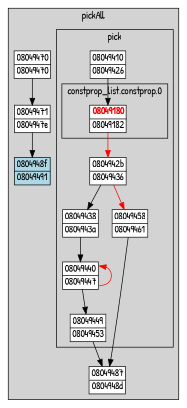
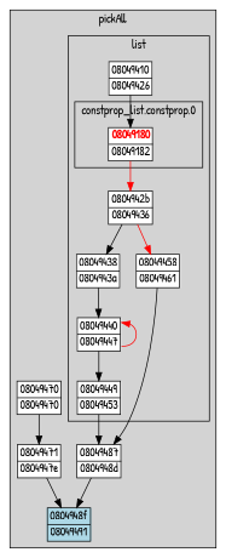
  digraph {
    fontname="Patrick Hand"
    node [fillcolor=white fontname="Patrick Hand" margin=0 shape=none style="filled,solid"]
    edge [fontname="Patrick Hand"]
    n1 [label=<<TABLE BORDER="1" CELLBORDER="0" CELLSPACING="0"><TR><TD><FONT COLOR="red"><B>08049180</B></FONT></TD></TR><HR/><TR><TD>08049182</TD></TR></TABLE>>]
    n2 [label=<<TABLE BORDER="1" CELLBORDER="0" CELLSPACING="0"><TR><TD>08049449</TD></TR><HR/><TR><TD>08049453</TD></TR></TABLE>>]
    n3 [label=<<TABLE BORDER="1" CELLBORDER="0" CELLSPACING="0"><TR><TD>08049410</TD></TR><HR/><TR><TD>08049426</TD></TR></TABLE>>]
    n4 [label=<<TABLE BORDER="1" CELLBORDER="0" CELLSPACING="0"><TR><TD>08049440</TD></TR><HR/><TR><TD>08049447</TD></TR></TABLE>>]
    n5 [label=<<TABLE BORDER="1" CELLBORDER="0" CELLSPACING="0"><TR><TD>08049458</TD></TR><HR/><TR><TD>08049461</TD></TR></TABLE>>]
    n6 [label=<<TABLE BORDER="1" CELLBORDER="0" CELLSPACING="0"><TR><TD>08049438</TD></TR><HR/><TR><TD>0804943a</TD></TR></TABLE>>]
    n7 [label=<<TABLE BORDER="1" CELLBORDER="0" CELLSPACING="0"><TR><TD>0804942b</TD></TR><HR/><TR><TD>08049436</TD></TR></TABLE>>]
    n8 [label=<<TABLE BORDER="1" CELLBORDER="0" CELLSPACING="0"><TR><TD>08049487</TD></TR><HR/><TR><TD>0804948d</TD></TR></TABLE>>]
    n9 [fillcolor=lightblue label=<<TABLE BORDER="1" CELLBORDER="0" CELLSPACING="0"><TR><TD>0804948f</TD></TR><HR/><TR><TD>08049491</TD></TR></TABLE>>]
    n10 [label=<<TABLE BORDER="1" CELLBORDER="0" CELLSPACING="0"><TR><TD>08049471</TD></TR><HR/><TR><TD>0804947e</TD></TR></TABLE>>]
    n11 [label=<<TABLE BORDER="1" CELLBORDER="0" CELLSPACING="0"><TR><TD>08049470</TD></TR><HR/><TR><TD>08049470</TD></TR></TABLE>>]
    subgraph cluster_1 {
      color=black
      fillcolor=lightgrey
      label=pickAll
      style="filled,solid"
      n8
      n9
      n10
      n11
      subgraph cluster_2 {
        color=black
        fillcolor=lightgrey
-       label=pick
+       label=list
        style="filled,solid"
        n2
        n3
        n4
        n5
        n6
        n7
        subgraph cluster_3 {
          color=black
          fillcolor=lightgrey
          label="constprop_list.constprop.0"
          style="filled,solid"
          n1
        }
      }
    }
    n1 -> n7 [color=red]
    n2 -> n8
    n3 -> n1
    n4 -> n2
    n4 -> n4 [color=red dir=back]
    n5 -> n8
    n6 -> n4
    n7 -> n5 [color=red]
    n7 -> n6
+   n8 -> n9
    n10 -> n9
    n11 -> n10
  }
